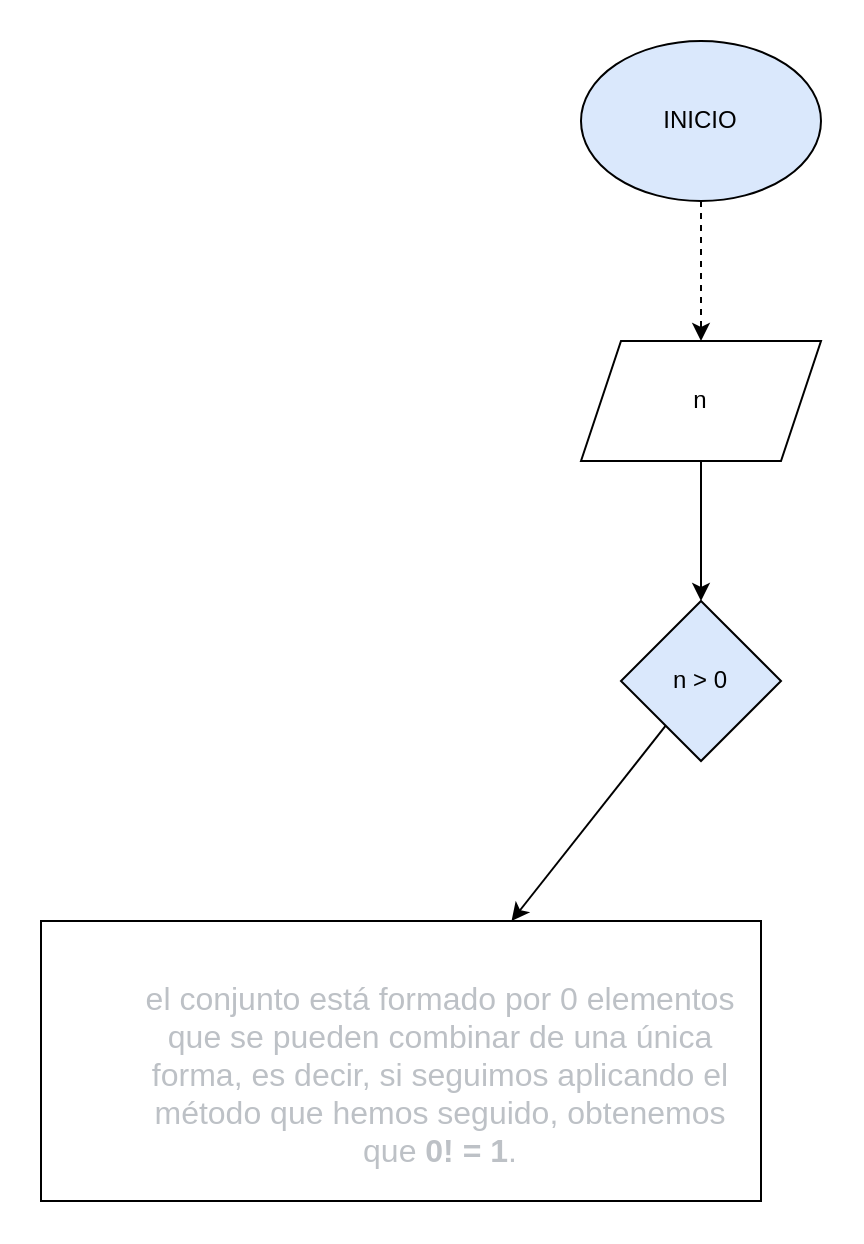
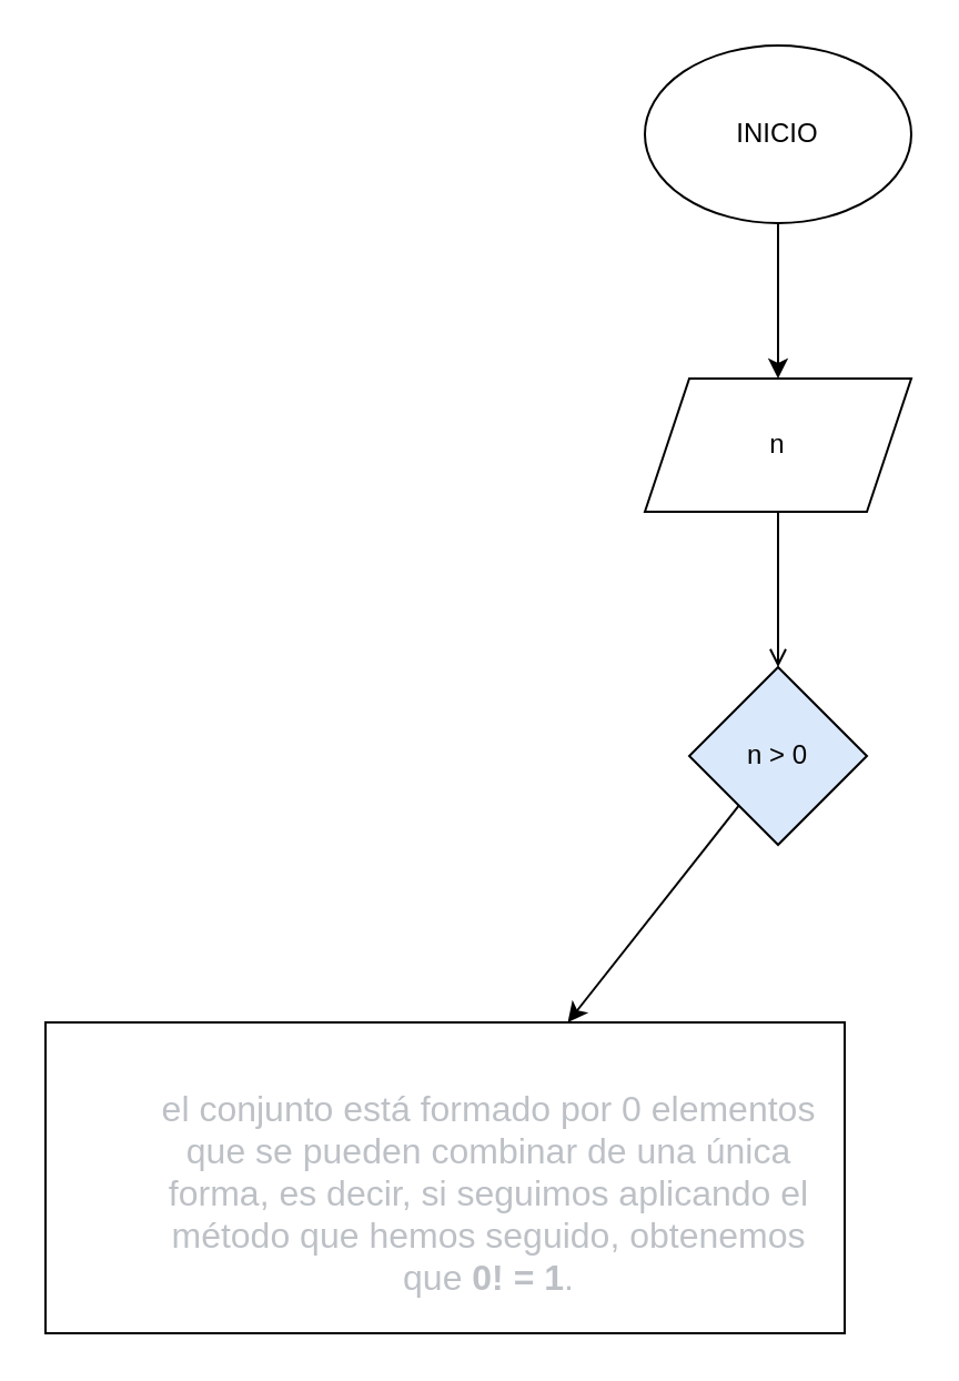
  <mxCell id="0" />
  <mxCell id="1" parent="0" />
- <mxCell id="2" value="" style="edgeStyle=none;html=1;dashed=1;" edge="1" parent="1" source="3" target="5"><mxGeometry relative="1" as="geometry" /></mxCell>
- <mxCell id="3" value="INICIO" style="ellipse;whiteSpace=wrap;html=1;fillColor=#dae8fc;" vertex="1" parent="1"><mxGeometry x="290" width="120" height="80" as="geometry" y="20" /></mxCell>
- <mxCell id="4" value="" style="edgeStyle=none;html=1;" edge="1" parent="1" source="5" target="7"><mxGeometry relative="1" as="geometry" /></mxCell>
+ <mxCell id="2" value="" style="edgeStyle=none;html=1;" edge="1" parent="1" source="3" target="5"><mxGeometry relative="1" as="geometry" /></mxCell>
+ <mxCell id="3" value="INICIO" style="ellipse;whiteSpace=wrap;html=1;" vertex="1" parent="1"><mxGeometry x="290" width="120" height="80" as="geometry" y="20" /></mxCell>
+ <mxCell id="4" value="" style="edgeStyle=none;html=1;endArrow=open;" edge="1" parent="1" source="5" target="7"><mxGeometry relative="1" as="geometry" /></mxCell>
  <mxCell id="5" value="n" style="shape=parallelogram;perimeter=parallelogramPerimeter;whiteSpace=wrap;html=1;fixedSize=1;" vertex="1" parent="1"><mxGeometry x="290" y="170" width="120" height="60" as="geometry" /></mxCell>
  <mxCell id="6" value="" style="edgeStyle=none;html=1;" edge="1" parent="1" source="7" target="8"><mxGeometry relative="1" as="geometry" /></mxCell>
  <mxCell id="7" value="n &amp;gt; 0" style="rhombus;whiteSpace=wrap;html=1;fillColor=#dae8fc;" vertex="1" parent="1"><mxGeometry x="310" y="300" width="80" height="80" as="geometry" /></mxCell>
  <mxCell id="8" value="&lt;br&gt;&lt;blockquote style=&quot;margin: 0 0 0 40px; border: none; padding: 0px;&quot;&gt;&lt;div style=&quot;&quot;&gt;&lt;span style=&quot;color: rgb(189, 193, 198); font-family: arial, sans-serif; font-size: 16px;&quot;&gt;el conjunto está formado por 0 elementos que se pueden combinar de una única forma, es decir, si seguimos aplicando el método que hemos seguido, obtenemos que&amp;nbsp;&lt;/span&gt;&lt;b style=&quot;color: rgb(189, 193, 198); font-family: arial, sans-serif; font-size: 16px;&quot;&gt;0!&lt;/b&gt;&lt;span style=&quot;color: rgb(189, 193, 198); font-family: arial, sans-serif; font-size: 16px;&quot;&gt;&amp;nbsp;&lt;/span&gt;&lt;b style=&quot;color: rgb(189, 193, 198); font-family: arial, sans-serif; font-size: 16px;&quot;&gt;= 1&lt;/b&gt;&lt;span style=&quot;color: rgb(189, 193, 198); font-family: arial, sans-serif; font-size: 16px;&quot;&gt;.&lt;/span&gt;&lt;/div&gt;&lt;/blockquote&gt;" style="whiteSpace=wrap;html=1;" vertex="1" parent="1"><mxGeometry x="20" y="460" width="360" height="140" as="geometry" /></mxCell>
